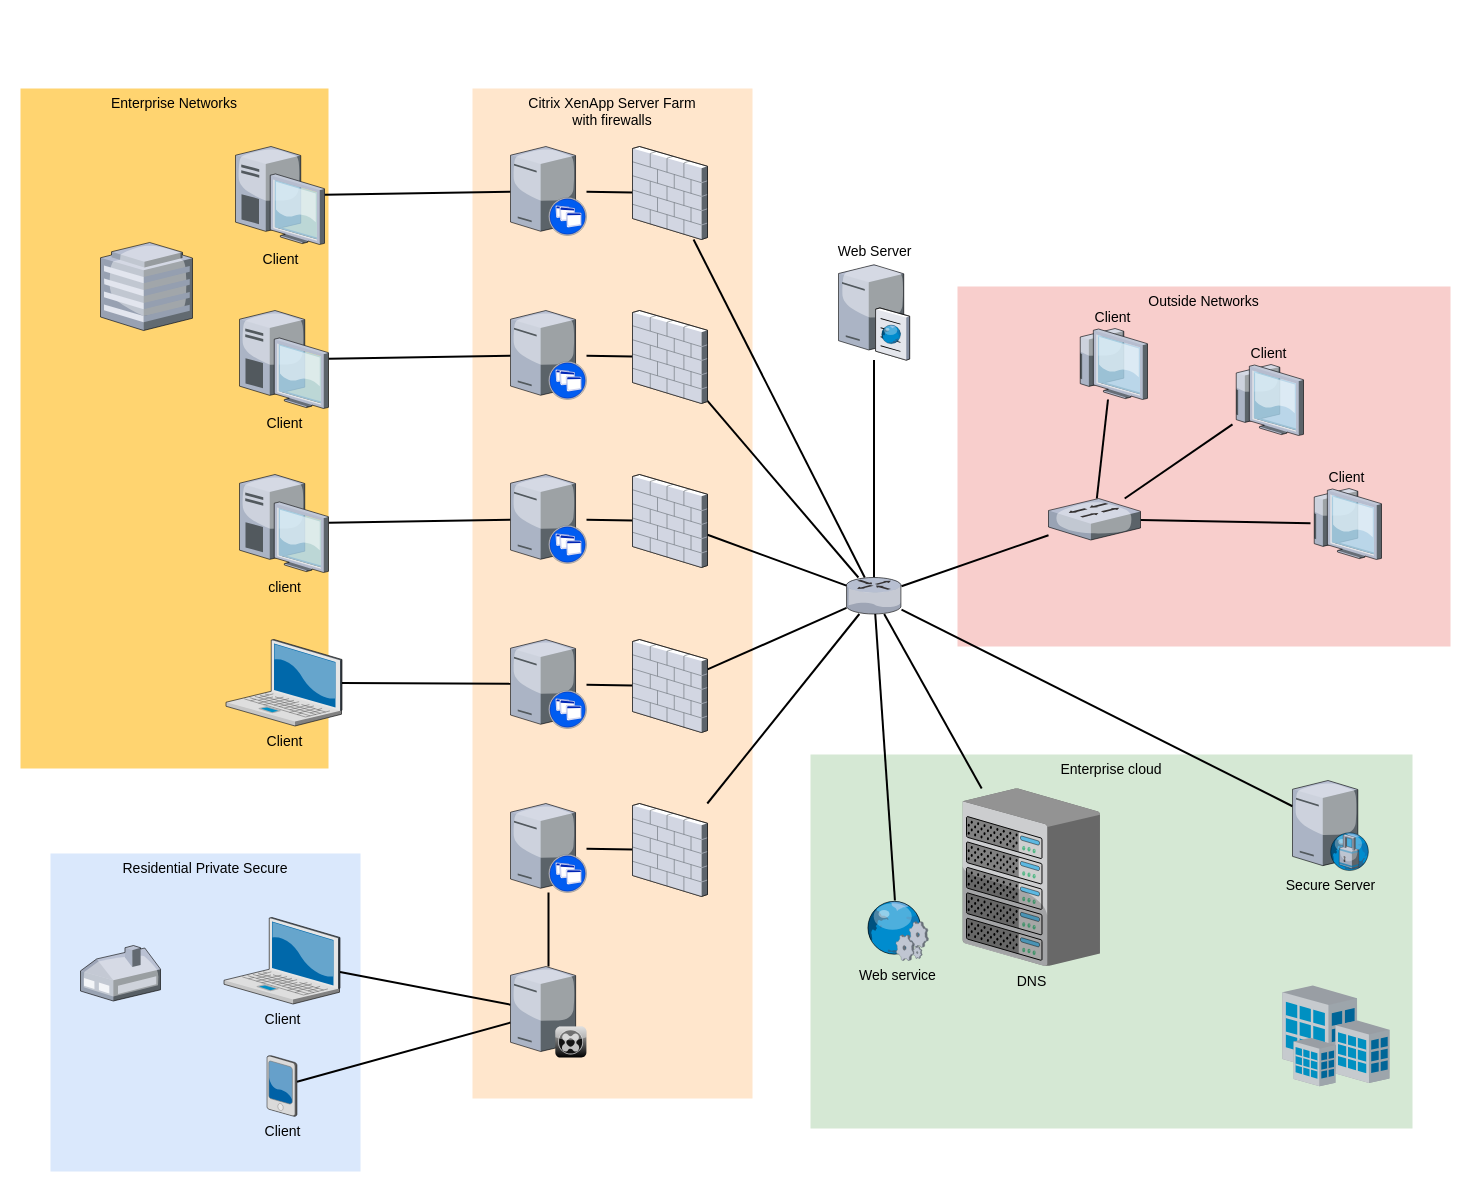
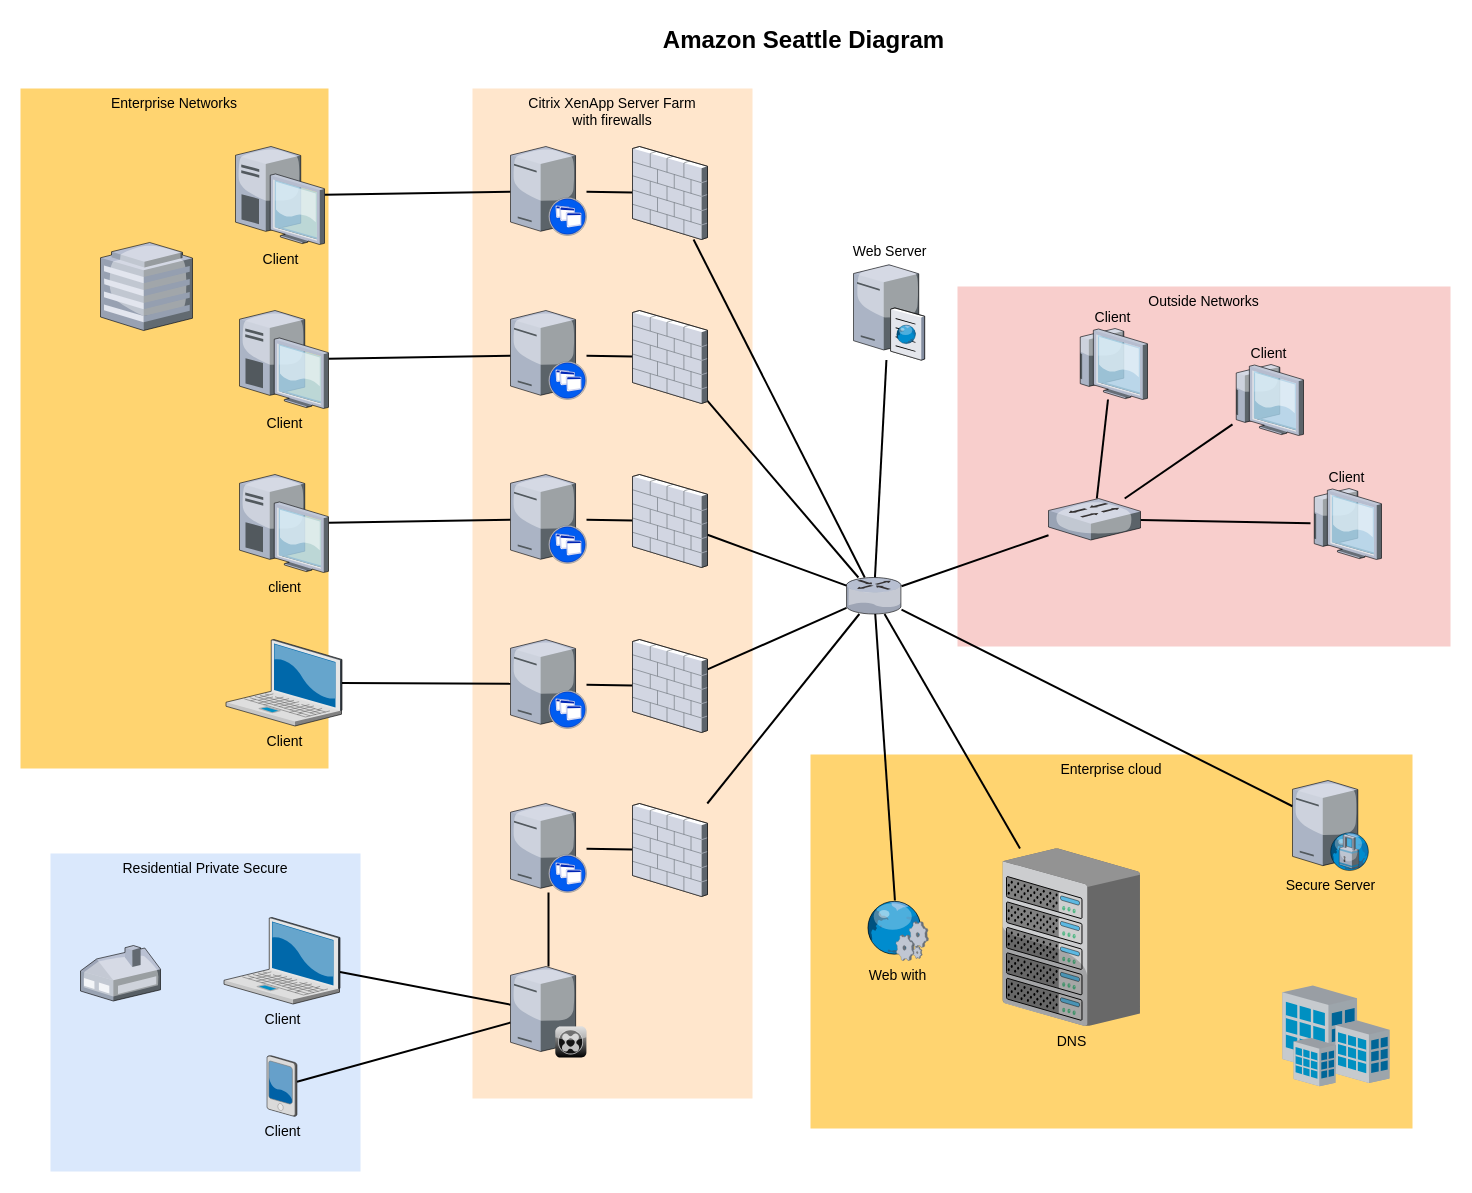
  <mxCell id="0" />
  <mxCell id="1" parent="0" />
  <mxCell id="2" value="Outside Networks" style="whiteSpace=wrap;html=1;fillColor=#f8cecc;fontSize=14;strokeColor=none;verticalAlign=top;" parent="1" vertex="1"><mxGeometry x="957" y="286" width="493" height="360" as="geometry" /></mxCell>
- <mxCell id="3" value="Enterprise cloud" style="whiteSpace=wrap;html=1;fillColor=#d5e8d4;fontSize=14;strokeColor=none;verticalAlign=top;" parent="1" vertex="1"><mxGeometry x="810" y="754" width="602" height="374" as="geometry" /></mxCell>
+ <mxCell id="3" value="Enterprise cloud" style="whiteSpace=wrap;html=1;fillColor=#ffd470;fontSize=14;strokeColor=none;verticalAlign=top;" parent="1" vertex="1"><mxGeometry x="810" y="754" width="602" height="374" as="geometry" /></mxCell>
  <mxCell id="4" value="Citrix XenApp Server Farm&lt;div&gt;with firewalls&lt;/div&gt;" style="whiteSpace=wrap;html=1;fillColor=#ffe6cc;fontSize=14;strokeColor=none;verticalAlign=top;" parent="1" vertex="1"><mxGeometry x="472" y="88" width="280" height="1010" as="geometry" /></mxCell>
  <mxCell id="5" value="Residential Private Secure" style="whiteSpace=wrap;html=1;fillColor=#dae8fc;fontSize=14;strokeColor=none;verticalAlign=top;" parent="1" vertex="1"><mxGeometry x="50" y="853" width="310" height="318" as="geometry" /></mxCell>
  <mxCell id="6" value="Enterprise Networks" style="whiteSpace=wrap;html=1;fillColor=#FFD470;gradientColor=none;fontSize=14;strokeColor=none;verticalAlign=top;" parent="1" vertex="1"><mxGeometry x="20" y="88" width="308" height="680" as="geometry" /></mxCell>
  <mxCell id="7" style="edgeStyle=none;rounded=0;html=1;startSize=10;endSize=10;jettySize=auto;orthogonalLoop=1;fontSize=14;endArrow=none;endFill=0;strokeWidth=2;" parent="1" source="8" target="35" edge="1"><mxGeometry relative="1" as="geometry" /></mxCell>
  <mxCell id="8" value="Client" style="verticalLabelPosition=bottom;aspect=fixed;html=1;verticalAlign=top;strokeColor=none;shape=mxgraph.citrix.laptop_2;fillColor=#66B2FF;gradientColor=#0066CC;fontSize=14;" parent="1" vertex="1"><mxGeometry x="223.5" y="917" width="116" height="86.5" as="geometry" /></mxCell>
  <mxCell id="9" style="edgeStyle=none;rounded=0;html=1;startSize=10;endSize=10;jettySize=auto;orthogonalLoop=1;fontSize=14;endArrow=none;endFill=0;strokeWidth=2;" parent="1" source="10" target="22" edge="1"><mxGeometry relative="1" as="geometry" /></mxCell>
  <mxCell id="10" value="Client" style="verticalLabelPosition=bottom;aspect=fixed;html=1;verticalAlign=top;strokeColor=none;shape=mxgraph.citrix.laptop_2;fillColor=#66B2FF;gradientColor=#0066CC;fontSize=14;" parent="1" vertex="1"><mxGeometry x="225.5" y="639" width="116" height="86.5" as="geometry" /></mxCell>
  <mxCell id="11" style="edgeStyle=none;rounded=0;html=1;startSize=10;endSize=10;jettySize=auto;orthogonalLoop=1;fontSize=14;endArrow=none;endFill=0;strokeWidth=2;" parent="1" source="12" target="24" edge="1"><mxGeometry relative="1" as="geometry" /></mxCell>
  <mxCell id="12" value="client" style="verticalLabelPosition=bottom;aspect=fixed;html=1;verticalAlign=top;strokeColor=none;shape=mxgraph.citrix.desktop;fillColor=#66B2FF;gradientColor=#0066CC;fontSize=14;" parent="1" vertex="1"><mxGeometry x="239" y="474" width="89" height="98" as="geometry" /></mxCell>
  <mxCell id="13" style="edgeStyle=none;rounded=0;html=1;startSize=10;endSize=10;jettySize=auto;orthogonalLoop=1;fontSize=14;endArrow=none;endFill=0;strokeWidth=2;" parent="1" source="14" target="26" edge="1"><mxGeometry relative="1" as="geometry" /></mxCell>
  <mxCell id="14" value="Client" style="verticalLabelPosition=bottom;aspect=fixed;html=1;verticalAlign=top;strokeColor=none;shape=mxgraph.citrix.desktop;fillColor=#66B2FF;gradientColor=#0066CC;fontSize=14;" parent="1" vertex="1"><mxGeometry x="239" y="310" width="89" height="98" as="geometry" /></mxCell>
  <mxCell id="15" style="edgeStyle=none;rounded=0;html=1;startSize=10;endSize=10;jettySize=auto;orthogonalLoop=1;fontSize=14;endArrow=none;endFill=0;strokeWidth=2;" parent="1" source="16" target="28" edge="1"><mxGeometry relative="1" as="geometry" /></mxCell>
  <mxCell id="16" value="Client" style="verticalLabelPosition=bottom;aspect=fixed;html=1;verticalAlign=top;strokeColor=none;shape=mxgraph.citrix.desktop;fillColor=#66B2FF;gradientColor=#0066CC;fontSize=14;" parent="1" vertex="1"><mxGeometry x="235" y="146" width="89" height="98" as="geometry" /></mxCell>
  <mxCell id="17" style="edgeStyle=none;rounded=0;html=1;startSize=10;endSize=10;jettySize=auto;orthogonalLoop=1;fontSize=14;endArrow=none;endFill=0;strokeWidth=2;" parent="1" source="18" target="35" edge="1"><mxGeometry relative="1" as="geometry" /></mxCell>
  <mxCell id="18" value="Client" style="verticalLabelPosition=bottom;aspect=fixed;html=1;verticalAlign=top;strokeColor=none;shape=mxgraph.citrix.pda;fillColor=#66B2FF;gradientColor=#0066CC;fontSize=14;" parent="1" vertex="1"><mxGeometry x="266.5" y="1055" width="30" height="61" as="geometry" /></mxCell>
  <mxCell id="19" style="edgeStyle=none;rounded=0;html=1;startSize=10;endSize=10;jettySize=auto;orthogonalLoop=1;fontSize=14;endArrow=none;endFill=0;strokeWidth=2;" parent="1" source="20" target="47" edge="1"><mxGeometry relative="1" as="geometry"><mxPoint x="610" y="836" as="targetPoint" /></mxGeometry></mxCell>
  <mxCell id="20" value="" style="verticalLabelPosition=bottom;aspect=fixed;html=1;verticalAlign=top;strokeColor=none;shape=mxgraph.citrix.xenapp_server;fillColor=#66B2FF;gradientColor=#0066CC;fontSize=14;" parent="1" vertex="1"><mxGeometry x="510" y="803" width="76" height="89" as="geometry" /></mxCell>
  <mxCell id="21" style="edgeStyle=none;rounded=0;html=1;startSize=10;endSize=10;jettySize=auto;orthogonalLoop=1;fontSize=14;endArrow=none;endFill=0;strokeWidth=2;" parent="1" source="22" target="45" edge="1"><mxGeometry relative="1" as="geometry" /></mxCell>
  <mxCell id="22" value="" style="verticalLabelPosition=bottom;aspect=fixed;html=1;verticalAlign=top;strokeColor=none;shape=mxgraph.citrix.xenapp_server;fillColor=#66B2FF;gradientColor=#0066CC;fontSize=14;" parent="1" vertex="1"><mxGeometry x="510" y="639" width="76" height="89" as="geometry" /></mxCell>
  <mxCell id="23" style="edgeStyle=none;rounded=0;html=1;startSize=10;endSize=10;jettySize=auto;orthogonalLoop=1;fontSize=14;endArrow=none;endFill=0;strokeWidth=2;" parent="1" source="24" target="43" edge="1"><mxGeometry relative="1" as="geometry" /></mxCell>
  <mxCell id="24" value="" style="verticalLabelPosition=bottom;aspect=fixed;html=1;verticalAlign=top;strokeColor=none;shape=mxgraph.citrix.xenapp_server;fillColor=#66B2FF;gradientColor=#0066CC;fontSize=14;" parent="1" vertex="1"><mxGeometry x="510" y="474" width="76" height="89" as="geometry" /></mxCell>
  <mxCell id="25" style="edgeStyle=none;rounded=0;html=1;startSize=10;endSize=10;jettySize=auto;orthogonalLoop=1;fontSize=14;endArrow=none;endFill=0;strokeWidth=2;" parent="1" source="26" target="41" edge="1"><mxGeometry relative="1" as="geometry" /></mxCell>
  <mxCell id="26" value="" style="verticalLabelPosition=bottom;aspect=fixed;html=1;verticalAlign=top;strokeColor=none;shape=mxgraph.citrix.xenapp_server;fillColor=#66B2FF;gradientColor=#0066CC;fontSize=14;" parent="1" vertex="1"><mxGeometry x="510" y="310" width="76" height="89" as="geometry" /></mxCell>
  <mxCell id="27" style="edgeStyle=none;rounded=0;html=1;startSize=10;endSize=10;jettySize=auto;orthogonalLoop=1;fontSize=14;endArrow=none;endFill=0;strokeWidth=2;" parent="1" source="28" target="39" edge="1"><mxGeometry relative="1" as="geometry" /></mxCell>
  <mxCell id="28" value="" style="verticalLabelPosition=bottom;aspect=fixed;html=1;verticalAlign=top;strokeColor=none;shape=mxgraph.citrix.xenapp_server;fillColor=#66B2FF;gradientColor=#0066CC;fontSize=14;" parent="1" vertex="1"><mxGeometry x="510" y="146" width="76" height="89" as="geometry" /></mxCell>
  <mxCell id="29" style="edgeStyle=none;rounded=0;html=1;startSize=10;endSize=10;jettySize=auto;orthogonalLoop=1;fontSize=14;endArrow=none;endFill=0;strokeWidth=2;" parent="1" source="33" target="37" edge="1"><mxGeometry relative="1" as="geometry" /></mxCell>
  <mxCell id="30" style="edgeStyle=none;rounded=0;html=1;startSize=10;endSize=10;jettySize=auto;orthogonalLoop=1;fontSize=14;endArrow=none;endFill=0;strokeWidth=2;" parent="1" source="33" target="36" edge="1"><mxGeometry relative="1" as="geometry" /></mxCell>
  <mxCell id="31" style="edgeStyle=none;rounded=0;html=1;startSize=10;endSize=10;jettySize=auto;orthogonalLoop=1;fontSize=14;endArrow=none;endFill=0;strokeWidth=2;" parent="1" source="33" target="54" edge="1"><mxGeometry relative="1" as="geometry" /></mxCell>
  <mxCell id="32" style="edgeStyle=none;rounded=0;html=1;startSize=10;endSize=10;jettySize=auto;orthogonalLoop=1;fontSize=14;endArrow=none;endFill=0;strokeWidth=2;" parent="1" source="33" target="50" edge="1"><mxGeometry relative="1" as="geometry" /></mxCell>
  <mxCell id="33" value="" style="verticalLabelPosition=bottom;aspect=fixed;html=1;verticalAlign=top;strokeColor=none;shape=mxgraph.citrix.router;fillColor=#66B2FF;gradientColor=#0066CC;fontSize=14;" parent="1" vertex="1"><mxGeometry x="846" y="577" width="55" height="36.5" as="geometry" /></mxCell>
  <mxCell id="34" style="edgeStyle=none;rounded=0;html=1;startSize=10;endSize=10;jettySize=auto;orthogonalLoop=1;fontSize=14;endArrow=none;endFill=0;strokeWidth=2;" parent="1" source="35" target="20" edge="1"><mxGeometry relative="1" as="geometry" /></mxCell>
  <mxCell id="35" value="" style="verticalLabelPosition=bottom;aspect=fixed;html=1;verticalAlign=top;strokeColor=none;shape=mxgraph.citrix.xenclient_synchronizer;fillColor=#CCCCCC;gradientColor=#000000;gradientDirection=south;fontSize=14;" parent="1" vertex="1"><mxGeometry x="510" y="966" width="76" height="91" as="geometry" /></mxCell>
- <mxCell id="36" value="Web Server" style="verticalLabelPosition=top;aspect=fixed;html=1;verticalAlign=bottom;strokeColor=none;shape=mxgraph.citrix.cache_server;fillColor=#66B2FF;gradientColor=#0066CC;fontSize=14;labelPosition=center;align=center;" parent="1" vertex="1"><mxGeometry x="838" y="262" width="71" height="97.5" as="geometry" /></mxCell>
- <mxCell id="37" value="DNS" style="verticalLabelPosition=bottom;aspect=fixed;html=1;verticalAlign=top;strokeColor=none;shape=mxgraph.citrix.chassis;fillColor=#66B2FF;gradientColor=#0066CC;fontSize=14;" parent="1" vertex="1"><mxGeometry x="962" y="788" width="137.5" height="177.5" as="geometry" /></mxCell>
+ <mxCell id="36" value="Web Server" style="verticalLabelPosition=top;aspect=fixed;html=1;verticalAlign=bottom;strokeColor=none;shape=mxgraph.citrix.cache_server;fillColor=#66B2FF;gradientColor=#0066CC;fontSize=14;labelPosition=center;align=center;" parent="1" vertex="1"><mxGeometry x="853" y="262" width="71" height="97.5" as="geometry" /></mxCell>
+ <mxCell id="37" value="DNS" style="verticalLabelPosition=bottom;aspect=fixed;html=1;verticalAlign=top;strokeColor=none;shape=mxgraph.citrix.chassis;fillColor=#66B2FF;gradientColor=#0066CC;fontSize=14;" parent="1" vertex="1"><mxGeometry x="1002" y="848" width="137.5" height="177.5" as="geometry" /></mxCell>
  <mxCell id="38" style="edgeStyle=none;rounded=0;html=1;startSize=10;endSize=10;jettySize=auto;orthogonalLoop=1;fontSize=14;endArrow=none;endFill=0;strokeWidth=2;" parent="1" source="39" target="33" edge="1"><mxGeometry relative="1" as="geometry" /></mxCell>
  <mxCell id="39" value="" style="verticalLabelPosition=bottom;aspect=fixed;html=1;verticalAlign=top;strokeColor=none;shape=mxgraph.citrix.firewall;fillColor=#66B2FF;gradientColor=#0066CC;fontSize=14;" parent="1" vertex="1"><mxGeometry x="632" y="146" width="75" height="93" as="geometry" /></mxCell>
  <mxCell id="40" style="edgeStyle=none;rounded=0;html=1;startSize=10;endSize=10;jettySize=auto;orthogonalLoop=1;fontSize=14;endArrow=none;endFill=0;strokeWidth=2;" parent="1" source="41" target="33" edge="1"><mxGeometry relative="1" as="geometry" /></mxCell>
  <mxCell id="41" value="" style="verticalLabelPosition=bottom;aspect=fixed;html=1;verticalAlign=top;strokeColor=none;shape=mxgraph.citrix.firewall;fillColor=#66B2FF;gradientColor=#0066CC;fontSize=14;" parent="1" vertex="1"><mxGeometry x="632" y="310" width="75" height="93" as="geometry" /></mxCell>
  <mxCell id="42" style="edgeStyle=none;rounded=0;html=1;startSize=10;endSize=10;jettySize=auto;orthogonalLoop=1;fontSize=14;endArrow=none;endFill=0;strokeWidth=2;" parent="1" source="43" target="33" edge="1"><mxGeometry relative="1" as="geometry" /></mxCell>
  <mxCell id="43" value="" style="verticalLabelPosition=bottom;aspect=fixed;html=1;verticalAlign=top;strokeColor=none;shape=mxgraph.citrix.firewall;fillColor=#66B2FF;gradientColor=#0066CC;fontSize=14;" parent="1" vertex="1"><mxGeometry x="632" y="474" width="75" height="93" as="geometry" /></mxCell>
  <mxCell id="44" style="edgeStyle=none;rounded=0;html=1;startSize=10;endSize=10;jettySize=auto;orthogonalLoop=1;fontSize=14;endArrow=none;endFill=0;strokeWidth=2;" parent="1" source="45" target="33" edge="1"><mxGeometry relative="1" as="geometry" /></mxCell>
  <mxCell id="45" value="" style="verticalLabelPosition=bottom;aspect=fixed;html=1;verticalAlign=top;strokeColor=none;shape=mxgraph.citrix.firewall;fillColor=#66B2FF;gradientColor=#0066CC;fontSize=14;" parent="1" vertex="1"><mxGeometry x="632" y="639" width="75" height="93" as="geometry" /></mxCell>
  <mxCell id="46" style="edgeStyle=none;rounded=0;html=1;startSize=10;endSize=10;jettySize=auto;orthogonalLoop=1;fontSize=14;endArrow=none;endFill=0;strokeWidth=2;" parent="1" source="47" target="33" edge="1"><mxGeometry relative="1" as="geometry" /></mxCell>
  <mxCell id="47" value="" style="verticalLabelPosition=bottom;aspect=fixed;html=1;verticalAlign=top;strokeColor=none;shape=mxgraph.citrix.firewall;fillColor=#66B2FF;gradientColor=#0066CC;fontSize=14;" parent="1" vertex="1"><mxGeometry x="632" y="803" width="75" height="93" as="geometry" /></mxCell>
  <mxCell id="48" value="" style="verticalLabelPosition=bottom;aspect=fixed;html=1;verticalAlign=top;strokeColor=none;shape=mxgraph.citrix.home_office;fillColor=#66B2FF;gradientColor=#0066CC;fontSize=14;" parent="1" vertex="1"><mxGeometry x="80" y="945" width="80" height="55.5" as="geometry" /></mxCell>
  <mxCell id="49" value="" style="verticalLabelPosition=bottom;aspect=fixed;html=1;verticalAlign=top;strokeColor=none;shape=mxgraph.citrix.hq_enterprise;fillColor=#66B2FF;gradientColor=#0066CC;fontSize=14;" parent="1" vertex="1"><mxGeometry x="100" y="242" width="92" height="88" as="geometry" /></mxCell>
  <mxCell id="50" value="Secure Server" style="verticalLabelPosition=bottom;aspect=fixed;html=1;verticalAlign=top;strokeColor=none;shape=mxgraph.citrix.proxy_server;fillColor=#66B2FF;gradientColor=#0066CC;fontSize=14;" parent="1" vertex="1"><mxGeometry x="1292" y="780" width="76.5" height="90" as="geometry" /></mxCell>
  <mxCell id="51" style="edgeStyle=none;rounded=0;html=1;startSize=10;endSize=10;jettySize=auto;orthogonalLoop=1;fontSize=14;endArrow=none;endFill=0;strokeWidth=2;" parent="1" source="54" target="57" edge="1"><mxGeometry relative="1" as="geometry" /></mxCell>
  <mxCell id="52" style="edgeStyle=none;rounded=0;html=1;startSize=10;endSize=10;jettySize=auto;orthogonalLoop=1;fontSize=14;endArrow=none;endFill=0;strokeWidth=2;" parent="1" source="54" target="56" edge="1"><mxGeometry relative="1" as="geometry" /></mxCell>
  <mxCell id="53" style="edgeStyle=none;rounded=0;html=1;startSize=10;endSize=10;jettySize=auto;orthogonalLoop=1;fontSize=14;endArrow=none;endFill=0;strokeWidth=2;" parent="1" source="54" target="55" edge="1"><mxGeometry relative="1" as="geometry" /></mxCell>
  <mxCell id="54" value="" style="verticalLabelPosition=bottom;aspect=fixed;html=1;verticalAlign=top;strokeColor=none;shape=mxgraph.citrix.switch;fillColor=#66B2FF;gradientColor=#0066CC;fontSize=14;" parent="1" vertex="1"><mxGeometry x="1048" y="498" width="92" height="41.5" as="geometry" /></mxCell>
  <mxCell id="55" value="Client" style="verticalLabelPosition=top;aspect=fixed;html=1;verticalAlign=bottom;strokeColor=none;shape=mxgraph.citrix.thin_client;fillColor=#66B2FF;gradientColor=#0066CC;fontSize=14;labelPosition=center;align=center;" parent="1" vertex="1"><mxGeometry x="1310" y="488" width="71" height="71" as="geometry" /></mxCell>
  <mxCell id="56" value="Client" style="verticalLabelPosition=top;aspect=fixed;html=1;verticalAlign=bottom;strokeColor=none;shape=mxgraph.citrix.thin_client;fillColor=#66B2FF;gradientColor=#0066CC;fontSize=14;labelPosition=center;align=center;" parent="1" vertex="1"><mxGeometry x="1232" y="364" width="71" height="71" as="geometry" /></mxCell>
  <mxCell id="57" value="Client" style="verticalLabelPosition=top;aspect=fixed;html=1;verticalAlign=bottom;strokeColor=none;shape=mxgraph.citrix.thin_client;fillColor=#66B2FF;gradientColor=#0066CC;fontSize=14;labelPosition=center;align=center;" parent="1" vertex="1"><mxGeometry x="1076" y="328" width="71" height="71" as="geometry" /></mxCell>
  <mxCell id="58" style="edgeStyle=none;rounded=0;html=1;startSize=10;endSize=10;jettySize=auto;orthogonalLoop=1;fontSize=14;endArrow=none;endFill=0;strokeWidth=2;" parent="1" source="59" target="33" edge="1"><mxGeometry relative="1" as="geometry" /></mxCell>
- <mxCell id="59" value="Web service" style="verticalLabelPosition=bottom;aspect=fixed;html=1;verticalAlign=top;strokeColor=none;shape=mxgraph.citrix.web_service;fillColor=#66B2FF;gradientColor=#0066CC;fontSize=14;" parent="1" vertex="1"><mxGeometry x="865" y="900" width="63" height="60" as="geometry" /></mxCell>
+ <mxCell id="59" value="Web with" style="verticalLabelPosition=bottom;aspect=fixed;html=1;verticalAlign=top;strokeColor=none;shape=mxgraph.citrix.web_service;fillColor=#66B2FF;gradientColor=#0066CC;fontSize=14;" parent="1" vertex="1"><mxGeometry x="865" y="900" width="63" height="60" as="geometry" /></mxCell>
  <mxCell id="60" value="" style="verticalLabelPosition=bottom;aspect=fixed;html=1;verticalAlign=top;strokeColor=none;shape=mxgraph.citrix.site;fillColor=#66B2FF;gradientColor=#0066CC;fontSize=14;" parent="1" vertex="1"><mxGeometry x="1282" y="985" width="107" height="101" as="geometry" /></mxCell>
+ <mxCell id="61" value="Amazon Seattle Diagram" style="text;strokeColor=none;fillColor=none;html=1;fontSize=24;fontStyle=1;verticalAlign=middle;align=center;" parent="1" vertex="1"><mxGeometry x="372" y="20" width="861" height="40" as="geometry" /></mxCell>
